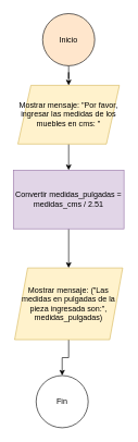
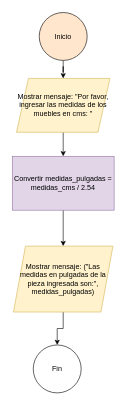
  <mxCell id="0" />
  <mxCell id="1" parent="0" />
  <mxCell id="2" value="" style="edgeStyle=orthogonalEdgeStyle;rounded=0;orthogonalLoop=1;jettySize=auto;html=1;" edge="1" parent="1" source="3" target="5"><mxGeometry relative="1" as="geometry" /></mxCell>
  <mxCell id="3" value="Inicio" style="ellipse;whiteSpace=wrap;html=1;aspect=fixed;fillColor=#ffe6cc;" vertex="1" parent="1"><mxGeometry x="65" y="20" width="80" height="80" as="geometry" /></mxCell>
  <mxCell id="4" value="" style="edgeStyle=orthogonalEdgeStyle;rounded=0;orthogonalLoop=1;jettySize=auto;html=1;" edge="1" parent="1" source="5" target="7"><mxGeometry relative="1" as="geometry" /></mxCell>
  <mxCell id="5" value="Mostrar mensaje: &quot;Por favor, ingresar las medidas de los muebles en cms: &quot;" style="shape=parallelogram;perimeter=parallelogramPerimeter;whiteSpace=wrap;html=1;fixedSize=1;fillColor=#fff2cc;strokeColor=#d6b656;" vertex="1" parent="1"><mxGeometry x="27" y="130" width="156" height="90" as="geometry" /></mxCell>
  <mxCell id="6" value="" style="edgeStyle=orthogonalEdgeStyle;rounded=0;orthogonalLoop=1;jettySize=auto;html=1;" edge="1" parent="1" source="7" target="9"><mxGeometry relative="1" as="geometry" /></mxCell>
- <mxCell id="7" value="Convertir medidas_pulgadas = medidas_cms / 2.51" style="rounded=0;whiteSpace=wrap;html=1;fillColor=#e1d5e7;strokeColor=#9673a6;" vertex="1" parent="1"><mxGeometry x="20" y="260" width="170" height="90" as="geometry" /></mxCell>
+ <mxCell id="7" value="Convertir medidas_pulgadas = medidas_cms / 2.54" style="rounded=0;whiteSpace=wrap;html=1;fillColor=#e1d5e7;strokeColor=#9673a6;" vertex="1" parent="1"><mxGeometry x="20" y="260" width="170" height="90" as="geometry" /></mxCell>
  <mxCell id="8" value="" style="edgeStyle=orthogonalEdgeStyle;rounded=0;orthogonalLoop=1;jettySize=auto;html=1;" edge="1" parent="1" source="9" target="10"><mxGeometry relative="1" as="geometry" /></mxCell>
  <mxCell id="9" value="Mostrar mensaje: (&quot;Las medidas en pulgadas de la pieza ingresada son:&quot;, medidas_pulgadas)" style="shape=parallelogram;perimeter=parallelogramPerimeter;whiteSpace=wrap;html=1;fixedSize=1;fillColor=#fff2cc;strokeColor=#d6b656;" vertex="1" parent="1"><mxGeometry x="22" y="410" width="166" height="110" as="geometry" /></mxCell>
  <mxCell id="10" value="Fin" style="ellipse;whiteSpace=wrap;html=1;aspect=fixed;" vertex="1" parent="1"><mxGeometry x="55" y="575" width="80" height="80" as="geometry" /></mxCell>
